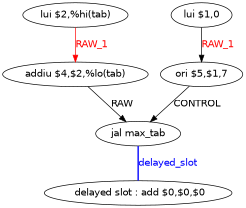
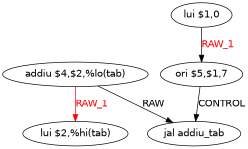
  digraph {
    fontname="DejaVu Sans"
    node [fontname="DejaVu Sans" shape=ellipse]
    edge [fontname="DejaVu Sans"]
-   n1 [label=" delayed slot : add $0,$0,$0"]
-   n2 [label="jal max_tab"]
+   n2 [label="jal addiu_tab"]
    n3 [label="lui $2,%hi(tab)"]
    n4 [label="addiu $4,$2,%lo(tab)"]
    n5 [label="lui $1,0"]
    n6 [label="ori $5,$1,7"]
-   n2 -> n1 [color=blue dir=none fontcolor=blue label=delayed_slot style=bold]
-   n3 -> n4 [color=red fontcolor=red label=RAW_1]
+   n4 -> n3 [color=red fontcolor=red label=RAW_1]
    n4 -> n2 [label=RAW]
    n5 -> n6 [color=black fontcolor=red label=RAW_1]
    n6 -> n2 [label=CONTROL]
  }
